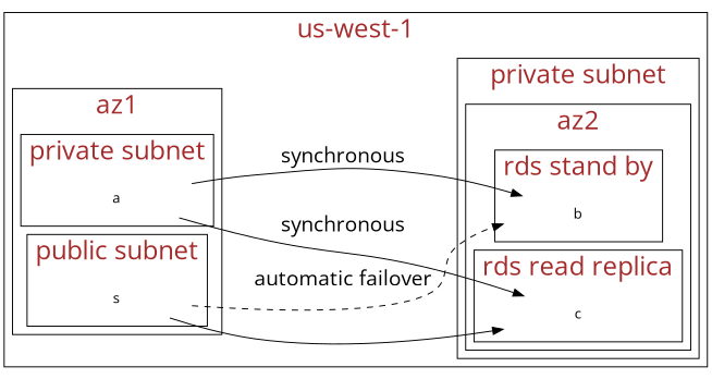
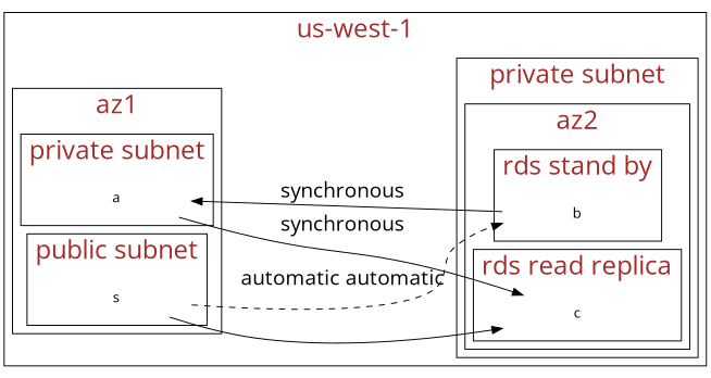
  digraph {
    fontcolor=brown
    fontname="Open Sans"
    fontsize=25
    rankdir=LR
    node [fontname="Open Sans" margin=0 shape=none]
    edge [fontname="Open Sans" fontsize=20]
    s [width=2]
    a [width=2]
    b [width=2]
    c [width=2]
    subgraph cluster_1 {
      label="us-west-1"
      subgraph cluster_2 {
        label=az1
        subgraph cluster_3 {
          label="public subnet"
          s
        }
        subgraph cluster_4 {
          label="private subnet"
          a
        }
      }
      subgraph cluster_5 {
        label="private subnet"
        subgraph cluster_6 {
          label=az2
          subgraph cluster_7 {
            label="rds stand by"
            b
          }
          subgraph cluster_8 {
            label="rds read replica"
            c
          }
        }
      }
    }
-   s -> b [label="automatic failover" style=dashed]
+   s -> b [label="automatic automatic" style=dashed]
    s -> c [label="            "]
-   a -> b [label=synchronous]
+   b -> a [label=synchronous]
    a -> c [label=synchronous]
  }
